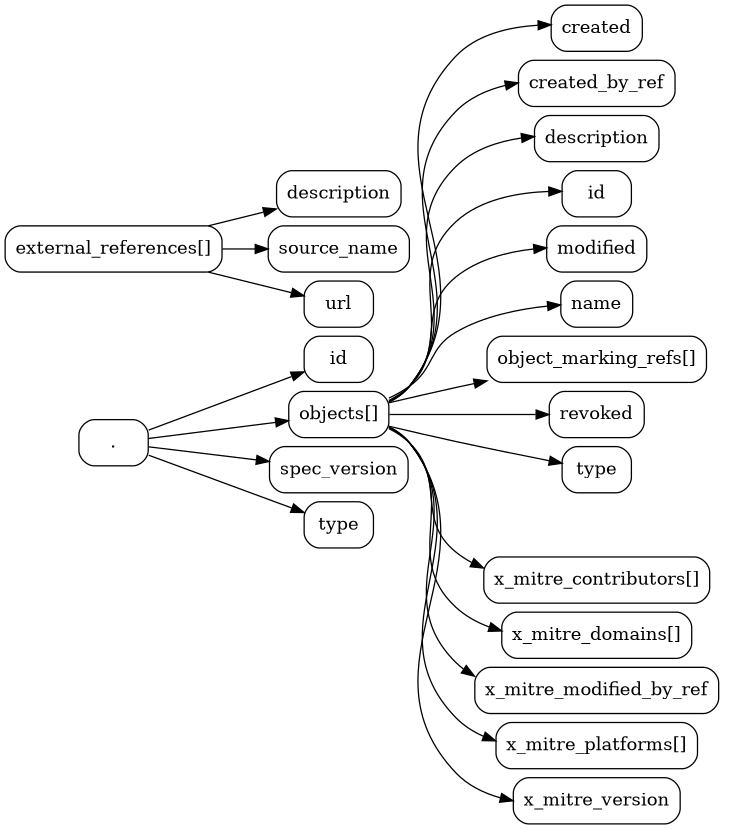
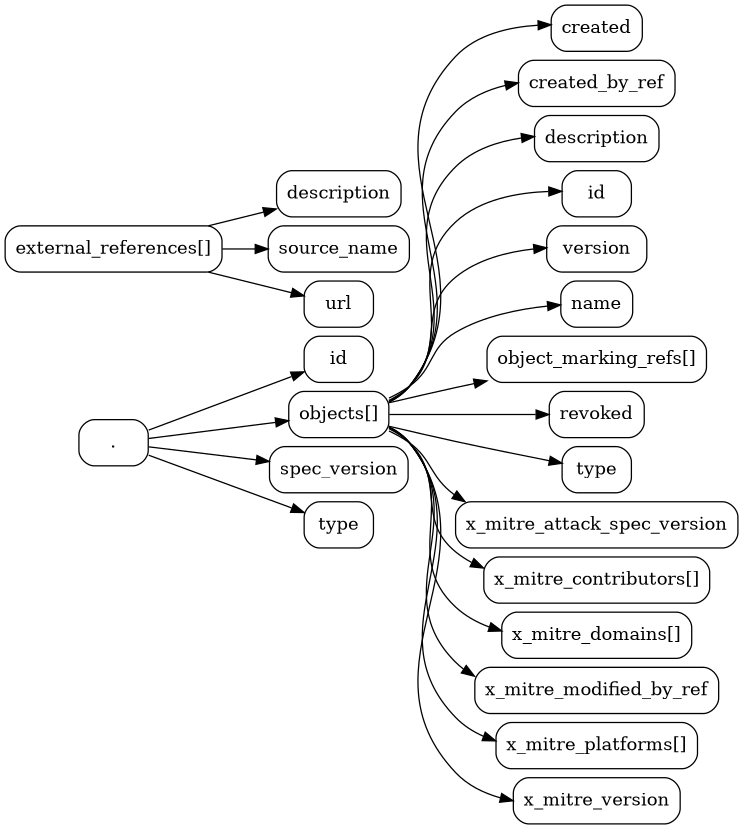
  digraph {
    fontname="DejaVu Serif"
    nodesep=0.1
    rankdir=LR
    ranksep=0.5
    splines=true
    node [fontname="DejaVu Serif" shape=box style=rounded]
    edge [fontname="DejaVu Serif"]
    "."
    id
    "objects[]"
    spec_version
    type
    n6 [label=created]
    n7 [label=created_by_ref]
    n8 [label=description]
    n9 [label=id]
-   n10 [label=modified]
+   n10 [label=version]
    n11 [label=name]
    n12 [label="object_marking_refs[]"]
    n13 [label=revoked]
    n14 [label=type]
+   n15 [label=x_mitre_attack_spec_version]
    n16 [label="x_mitre_contributors[]"]
    n17 [label="x_mitre_domains[]"]
    n18 [label=x_mitre_modified_by_ref]
    n19 [label="x_mitre_platforms[]"]
    n20 [label=x_mitre_version]
    n21 [label="external_references[]"]
    n22 [label=description]
    n23 [label=source_name]
    n24 [label=url]
    "." -> id
    "." -> "objects[]"
    "." -> spec_version
    "." -> type
    "objects[]" -> n6
    "objects[]" -> n7
    "objects[]" -> n8
    "objects[]" -> n9
    "objects[]" -> n10
    "objects[]" -> n11
    "objects[]" -> n12
    "objects[]" -> n13
    "objects[]" -> n14
+   "objects[]" -> n15
    "objects[]" -> n16
    "objects[]" -> n17
    "objects[]" -> n18
    "objects[]" -> n19
    "objects[]" -> n20
    n21 -> n22
    n21 -> n23
    n21 -> n24
  }
